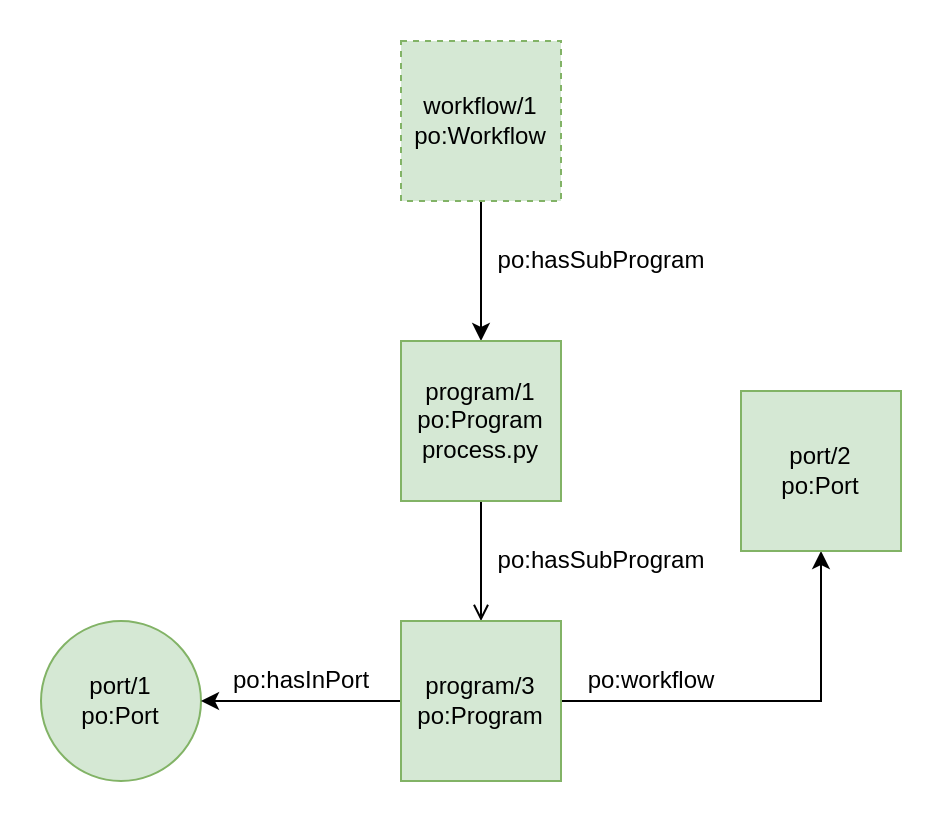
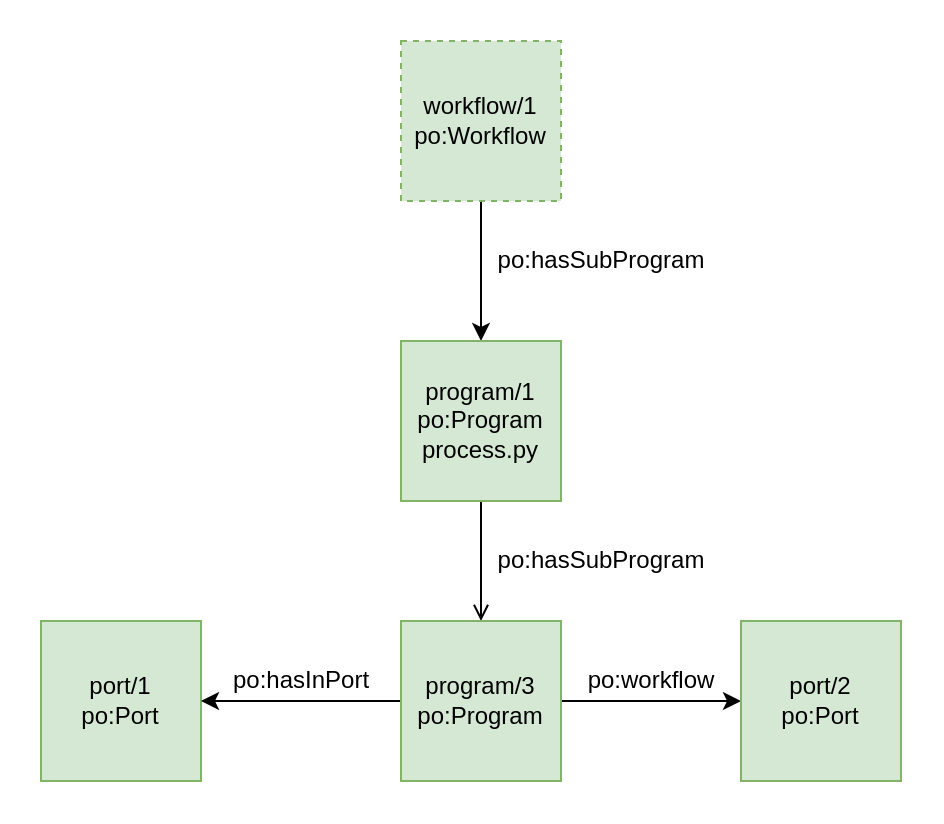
  <mxCell id="0" />
  <mxCell id="1" parent="0" />
  <mxCell id="2" style="edgeStyle=orthogonalEdgeStyle;rounded=0;orthogonalLoop=1;jettySize=auto;html=1;exitX=0.5;exitY=1;exitDx=0;exitDy=0;" parent="1" source="3" target="5" edge="1"><mxGeometry relative="1" as="geometry" /></mxCell>
  <mxCell id="3" value="workflow/1&lt;br&gt;po:Workflow" style="whiteSpace=wrap;html=1;aspect=fixed;fillColor=#d5e8d4;strokeColor=#82b366;dashed=1;" parent="1" vertex="1"><mxGeometry x="200" y="20" width="80" height="80" as="geometry" /></mxCell>
  <mxCell id="4" style="edgeStyle=orthogonalEdgeStyle;rounded=0;orthogonalLoop=1;jettySize=auto;html=1;exitX=0.5;exitY=1;exitDx=0;exitDy=0;endArrow=open;" edge="1" parent="1" source="5" target="10"><mxGeometry relative="1" as="geometry" /></mxCell>
  <mxCell id="5" value="program/1&lt;br&gt;po:Program&lt;br&gt;process.py" style="whiteSpace=wrap;html=1;aspect=fixed;fillColor=#d5e8d4;strokeColor=#82b366;" parent="1" vertex="1"><mxGeometry x="200" y="170" width="80" height="80" as="geometry" /></mxCell>
  <mxCell id="6" value="po:hasSubProgram" style="text;html=1;align=center;verticalAlign=middle;resizable=0;points=[];autosize=1;" parent="1" vertex="1"><mxGeometry x="240" y="120" width="120" height="20" as="geometry" /></mxCell>
- <mxCell id="7" value="port/1&lt;br&gt;po:Port" style="ellipse;whiteSpace=wrap;html=1;aspect=fixed;fillColor=#d5e8d4;strokeColor=#82b366;" vertex="1" parent="1"><mxGeometry x="20" y="310" width="80" height="80" as="geometry" /></mxCell>
+ <mxCell id="7" value="port/1&lt;br&gt;po:Port" style="whiteSpace=wrap;html=1;aspect=fixed;fillColor=#d5e8d4;strokeColor=#82b366;" vertex="1" parent="1"><mxGeometry x="20" y="310" width="80" height="80" as="geometry" /></mxCell>
  <mxCell id="8" style="edgeStyle=orthogonalEdgeStyle;rounded=0;orthogonalLoop=1;jettySize=auto;html=1;exitX=0;exitY=0.5;exitDx=0;exitDy=0;" edge="1" parent="1" source="10" target="7"><mxGeometry relative="1" as="geometry" /></mxCell>
  <mxCell id="9" value="" style="edgeStyle=orthogonalEdgeStyle;rounded=0;orthogonalLoop=1;jettySize=auto;html=1;" edge="1" parent="1" source="10" target="13"><mxGeometry relative="1" as="geometry" /></mxCell>
  <mxCell id="10" value="program/3&lt;br&gt;po:Program" style="whiteSpace=wrap;html=1;aspect=fixed;fillColor=#d5e8d4;strokeColor=#82b366;" vertex="1" parent="1"><mxGeometry x="200" y="310" width="80" height="80" as="geometry" /></mxCell>
  <mxCell id="11" value="po:hasInPort" style="text;html=1;align=center;verticalAlign=middle;resizable=0;points=[];autosize=1;" vertex="1" parent="1"><mxGeometry x="110" y="330" width="80" height="20" as="geometry" /></mxCell>
  <mxCell id="12" value="po:hasSubProgram" style="text;html=1;align=center;verticalAlign=middle;resizable=0;points=[];autosize=1;" vertex="1" parent="1"><mxGeometry x="240" y="270" width="120" height="20" as="geometry" /></mxCell>
- <mxCell id="13" value="port/2&lt;br&gt;po:Port" style="whiteSpace=wrap;html=1;aspect=fixed;fillColor=#d5e8d4;strokeColor=#82b366;" vertex="1" parent="1"><mxGeometry x="370" y="195" width="80" height="80" as="geometry" /></mxCell>
+ <mxCell id="13" value="port/2&lt;br&gt;po:Port" style="whiteSpace=wrap;html=1;aspect=fixed;fillColor=#d5e8d4;strokeColor=#82b366;" vertex="1" parent="1"><mxGeometry x="370" y="310" width="80" height="80" as="geometry" /></mxCell>
  <mxCell id="14" value="po:workflow" style="text;html=1;align=center;verticalAlign=middle;resizable=0;points=[];autosize=1;" vertex="1" parent="1"><mxGeometry x="280" y="330" width="90" height="20" as="geometry" /></mxCell>
